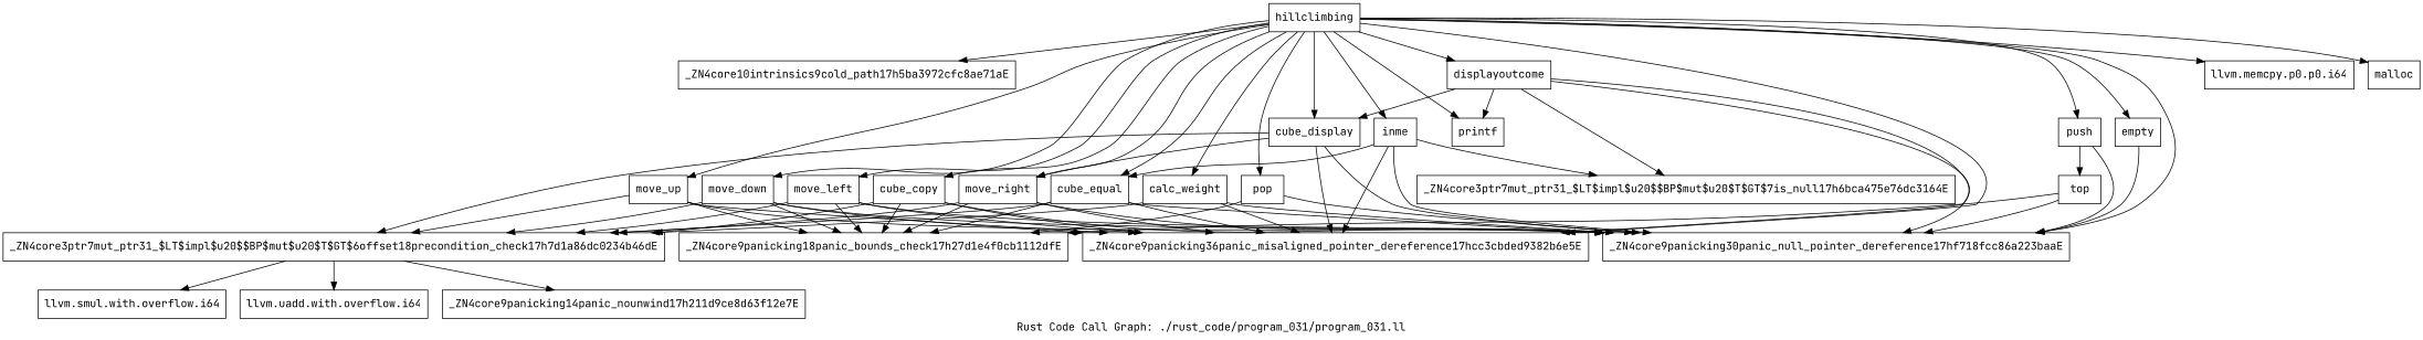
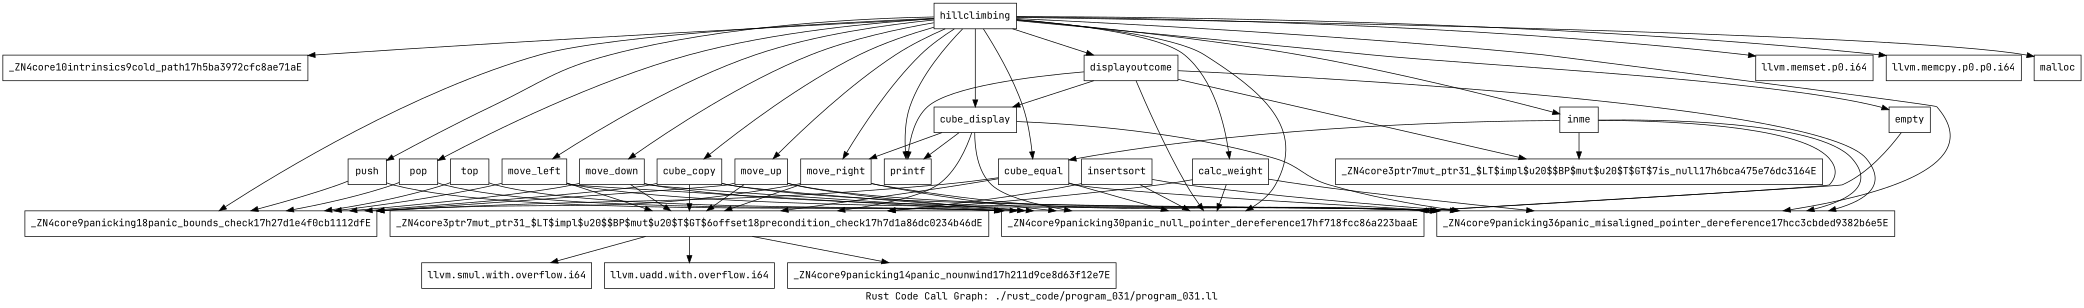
  digraph {
    fontname="JetBrains Mono"
    label="Rust Code Call Graph: ./rust_code/program_031/program_031.ll"
    node [fontname="JetBrains Mono" shape=record]
    edge [fontname="JetBrains Mono"]
    n1 [label="{_ZN4core10intrinsics9cold_path17h5ba3972cfc8ae71aE}"]
    n2 [label="{cube_copy}"]
    n3 [label="{_ZN4core3ptr7mut_ptr31_$LT$impl$u20$$BP$mut$u20$T$GT$6offset18precondition_check17h7d1a86dc0234b46dE}"]
    n4 [label="{_ZN4core9panicking18panic_bounds_check17h27d1e4f0cb1112dfE}"]
    n5 [label="{_ZN4core9panicking36panic_misaligned_pointer_dereference17hcc3cbded9382b6e5E}"]
    n6 [label="{_ZN4core9panicking30panic_null_pointer_dereference17hf718fcc86a223baaE}"]
    n7 [label="{llvm.smul.with.overflow.i64}"]
    n8 [label="{llvm.uadd.with.overflow.i64}"]
    n9 [label="{_ZN4core9panicking14panic_nounwind17h211d9ce8d63f12e7E}"]
    n10 [label="{_ZN4core3ptr7mut_ptr31_$LT$impl$u20$$BP$mut$u20$T$GT$7is_null17h6bca475e76dc3164E}"]
    n11 [label="{cube_equal}"]
    n12 [label="{cube_display}"]
    n13 [label="{printf}"]
    n14 [label="{move_right}"]
    n15 [label="{move_up}"]
    n16 [label="{move_down}"]
    n17 [label="{move_left}"]
    n18 [label="{calc_weight}"]
    n19 [label="{push}"]
    n20 [label="{pop}"]
    n21 [label="{top}"]
    n22 [label="{empty}"]
    n23 [label="{displayoutcome}"]
    n24 [label="{inme}"]
+   n25 [label="{insertsort}"]
+   n26 [label="{llvm.memset.p0.i64}"]
    n27 [label="{llvm.memcpy.p0.p0.i64}"]
    n28 [label="{malloc}"]
    n29 [label="{hillclimbing}"]
    n2 -> n3
    n2 -> n4
    n2 -> n5
    n2 -> n6
    n3 -> n7
    n3 -> n8
    n3 -> n9
    n11 -> n3
    n11 -> n4
    n11 -> n5
    n11 -> n6
    n12 -> n3
    n12 -> n5
    n12 -> n6
+   n12 -> n13
    n12 -> n14
    n14 -> n3
    n14 -> n4
    n14 -> n5
    n14 -> n6
    n15 -> n3
    n15 -> n4
    n15 -> n5
    n15 -> n6
    n16 -> n3
    n16 -> n4
    n16 -> n5
    n16 -> n6
    n17 -> n3
    n17 -> n4
    n17 -> n5
    n17 -> n6
    n18 -> n3
    n18 -> n5
    n18 -> n6
-   n19 -> n21
+   n19 -> n4
    n19 -> n6
    n20 -> n4
    n20 -> n6
    n21 -> n4
    n21 -> n6
    n22 -> n6
    n23 -> n5
    n23 -> n6
    n23 -> n10
    n23 -> n12
    n23 -> n13
    n24 -> n5
    n24 -> n6
    n24 -> n10
    n24 -> n11
+   n25 -> n3
+   n25 -> n5
+   n25 -> n6
    n29 -> n1
    n29 -> n2
+   n29 -> n4
    n29 -> n5
    n29 -> n6
    n29 -> n11
    n29 -> n12
    n29 -> n13
    n29 -> n14
    n29 -> n15
    n29 -> n16
    n29 -> n17
    n29 -> n18
    n29 -> n19
    n29 -> n20
    n29 -> n22
    n29 -> n23
    n29 -> n24
+   n29 -> n26
    n29 -> n27
    n29 -> n28
  }
